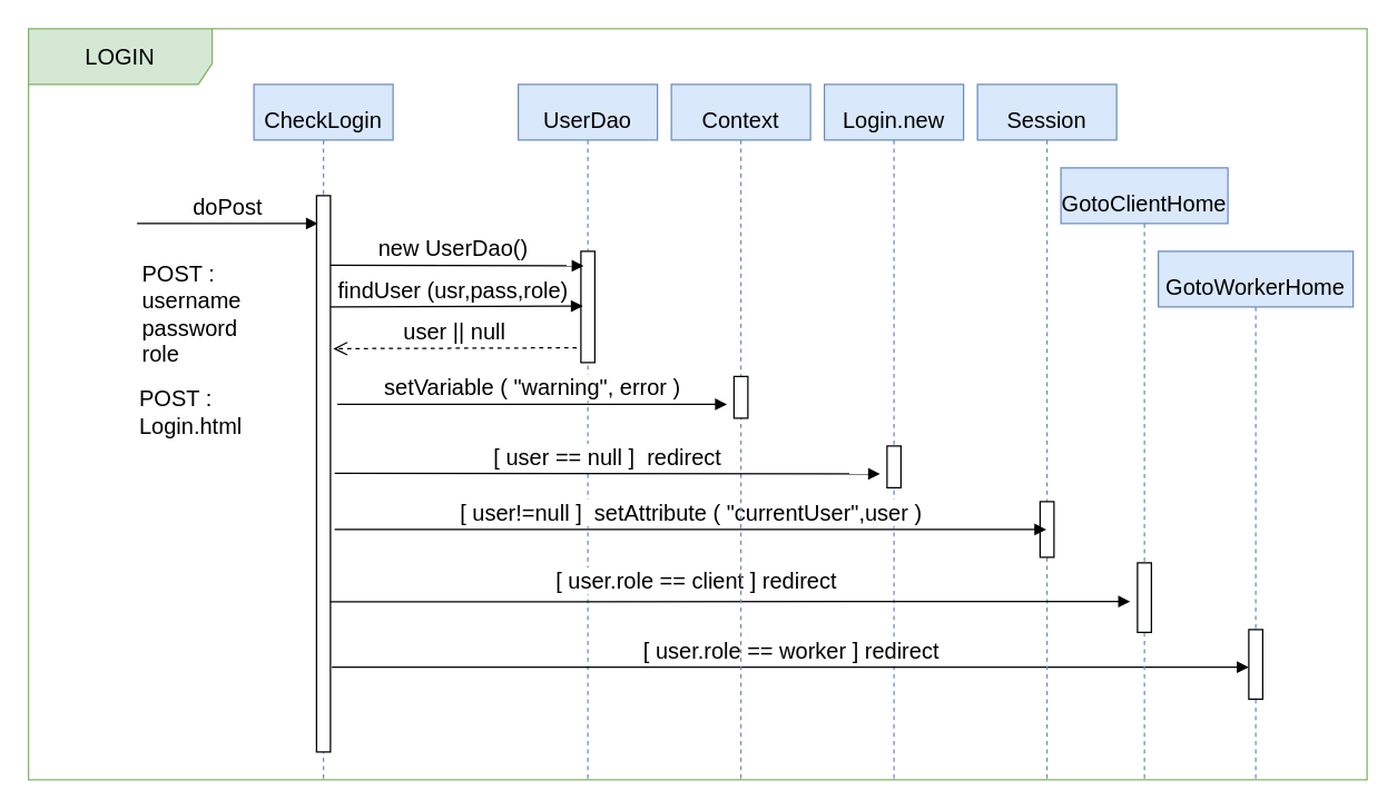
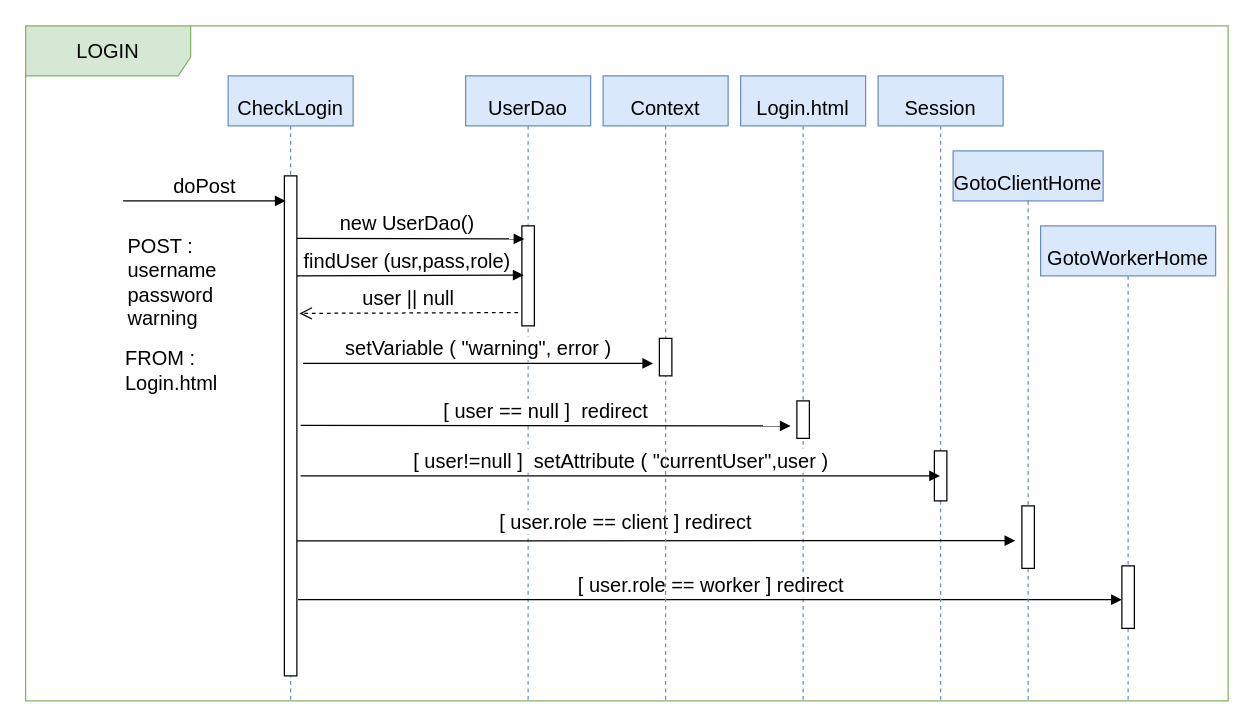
  <mxCell id="0" />
  <mxCell id="1" parent="0" />
  <mxCell id="2" value="LOGIN" style="shape=umlFrame;whiteSpace=wrap;html=1;fontSize=16;width=132;height=40;fillColor=#d5e8d4;strokeColor=#82b366;" parent="1" vertex="1"><mxGeometry x="20" y="20" width="962" height="540" as="geometry" /></mxCell>
  <mxCell id="3" value="&lt;font style=&quot;font-size: 16px;&quot;&gt;CheckLogin&lt;/font&gt;" style="shape=umlLifeline;perimeter=lifelinePerimeter;whiteSpace=wrap;html=1;container=1;collapsible=0;recursiveResize=0;outlineConnect=0;fontSize=33;align=center;fillColor=#dae8fc;strokeColor=#6c8ebf;" parent="1" vertex="1"><mxGeometry x="182" y="60" width="100" height="500" as="geometry" /></mxCell>
  <mxCell id="4" value="&lt;span style=&quot;font-size: 16px;&quot;&gt;UserDao&lt;/span&gt;" style="shape=umlLifeline;perimeter=lifelinePerimeter;whiteSpace=wrap;html=1;container=1;collapsible=0;recursiveResize=0;outlineConnect=0;fontSize=33;align=center;fillColor=#dae8fc;strokeColor=#6c8ebf;" parent="1" vertex="1"><mxGeometry x="372" y="60" width="100" height="500" as="geometry" /></mxCell>
  <mxCell id="5" value="" style="html=1;points=[];perimeter=orthogonalPerimeter;fontSize=16;" parent="4" vertex="1"><mxGeometry x="45" y="120" width="10" height="80" as="geometry" /></mxCell>
  <mxCell id="6" value="findUser (usr,pass,role)" style="html=1;verticalAlign=bottom;endArrow=block;rounded=0;fontSize=16;entryX=0.14;entryY=0.492;entryDx=0;entryDy=0;entryPerimeter=0;" parent="4" target="5" edge="1"><mxGeometry x="-0.029" width="80" relative="1" as="geometry"><mxPoint x="-135" y="160" as="sourcePoint" /><mxPoint x="40" y="160" as="targetPoint" /><mxPoint as="offset" /></mxGeometry></mxCell>
- <mxCell id="7" value="&lt;span style=&quot;font-size: 16px;&quot;&gt;Login.new&lt;/span&gt;" style="shape=umlLifeline;perimeter=lifelinePerimeter;whiteSpace=wrap;html=1;container=1;collapsible=0;recursiveResize=0;outlineConnect=0;fontSize=33;align=center;fillColor=#dae8fc;strokeColor=#6c8ebf;" parent="1" vertex="1"><mxGeometry x="592" y="60" width="100" height="500" as="geometry" /></mxCell>
+ <mxCell id="7" value="&lt;span style=&quot;font-size: 16px;&quot;&gt;Login.html&lt;/span&gt;" style="shape=umlLifeline;perimeter=lifelinePerimeter;whiteSpace=wrap;html=1;container=1;collapsible=0;recursiveResize=0;outlineConnect=0;fontSize=33;align=center;fillColor=#dae8fc;strokeColor=#6c8ebf;" parent="1" vertex="1"><mxGeometry x="592" y="60" width="100" height="500" as="geometry" /></mxCell>
  <mxCell id="8" value="" style="html=1;points=[];perimeter=orthogonalPerimeter;fontSize=16;" parent="7" vertex="1"><mxGeometry x="45" y="260" width="10" height="30" as="geometry" /></mxCell>
  <mxCell id="9" value="[ user.role == worker ] redirect" style="html=1;verticalAlign=bottom;endArrow=block;rounded=0;fontSize=16;" parent="7" edge="1"><mxGeometry width="80" relative="1" as="geometry"><mxPoint x="-354" y="419" as="sourcePoint" /><mxPoint x="305" y="419" as="targetPoint" /></mxGeometry></mxCell>
  <mxCell id="10" value="&lt;span style=&quot;font-size: 16px;&quot;&gt;Session&lt;/span&gt;" style="shape=umlLifeline;perimeter=lifelinePerimeter;whiteSpace=wrap;html=1;container=1;collapsible=0;recursiveResize=0;outlineConnect=0;fontSize=33;align=center;fillColor=#dae8fc;strokeColor=#6c8ebf;" parent="1" vertex="1"><mxGeometry x="702" y="60" width="100" height="500" as="geometry" /></mxCell>
  <mxCell id="11" value="" style="html=1;points=[];perimeter=orthogonalPerimeter;fontSize=16;" parent="10" vertex="1"><mxGeometry x="45" y="300" width="10" height="40" as="geometry" /></mxCell>
  <mxCell id="12" value="&lt;span style=&quot;font-size: 16px;&quot;&gt;GotoClientHome&lt;/span&gt;" style="shape=umlLifeline;perimeter=lifelinePerimeter;whiteSpace=wrap;html=1;container=1;collapsible=0;recursiveResize=0;outlineConnect=0;fontSize=33;align=center;fillColor=#dae8fc;strokeColor=#6c8ebf;" parent="1" vertex="1"><mxGeometry x="762" y="120" width="120" height="440" as="geometry" /></mxCell>
  <mxCell id="13" value="" style="html=1;points=[];perimeter=orthogonalPerimeter;fontSize=16;" parent="12" vertex="1"><mxGeometry x="55" y="284" width="10" height="50" as="geometry" /></mxCell>
  <mxCell id="14" value="&lt;span style=&quot;font-size: 16px;&quot;&gt;GotoWorkerHome&lt;/span&gt;" style="shape=umlLifeline;perimeter=lifelinePerimeter;whiteSpace=wrap;html=1;container=1;collapsible=0;recursiveResize=0;outlineConnect=0;fontSize=33;align=center;fillColor=#dae8fc;strokeColor=#6c8ebf;" parent="1" vertex="1"><mxGeometry x="832" y="180" width="140" height="380" as="geometry" /></mxCell>
  <mxCell id="15" value="" style="html=1;points=[];perimeter=orthogonalPerimeter;fontSize=16;" parent="14" vertex="1"><mxGeometry x="65" y="272" width="10" height="50" as="geometry" /></mxCell>
- <mxCell id="16" value="POST :&lt;br&gt;&lt;div style=&quot;&quot;&gt;&lt;span style=&quot;background-color: initial;&quot;&gt;username&lt;/span&gt;&lt;/div&gt;password&lt;br&gt;role" style="text;html=1;strokeColor=none;fillColor=none;align=left;verticalAlign=middle;whiteSpace=wrap;rounded=0;fontSize=16;" parent="1" vertex="1"><mxGeometry x="100" y="190" width="140" height="70" as="geometry" /></mxCell>
+ <mxCell id="16" value="POST :&lt;br&gt;&lt;div style=&quot;&quot;&gt;&lt;span style=&quot;background-color: initial;&quot;&gt;username&lt;/span&gt;&lt;/div&gt;password&lt;br&gt;warning" style="text;html=1;strokeColor=none;fillColor=none;align=left;verticalAlign=middle;whiteSpace=wrap;rounded=0;fontSize=16;" parent="1" vertex="1"><mxGeometry x="100" y="190" width="140" height="70" as="geometry" /></mxCell>
  <mxCell id="17" value="" style="html=1;points=[];perimeter=orthogonalPerimeter;fontSize=16;" parent="1" vertex="1"><mxGeometry x="227" y="140" width="10" height="400" as="geometry" /></mxCell>
  <mxCell id="18" value="doPost" style="html=1;verticalAlign=bottom;endArrow=block;rounded=0;fontSize=16;" parent="1" edge="1"><mxGeometry width="80" relative="1" as="geometry"><mxPoint x="98" y="160" as="sourcePoint" /><mxPoint x="228" y="160" as="targetPoint" /></mxGeometry></mxCell>
  <mxCell id="19" value="user || null" style="html=1;verticalAlign=bottom;endArrow=open;dashed=1;endSize=8;rounded=0;fontSize=16;" parent="1" edge="1"><mxGeometry relative="1" as="geometry"><mxPoint x="414" y="249.38" as="sourcePoint" /><mxPoint x="239" y="250" as="targetPoint" /></mxGeometry></mxCell>
  <mxCell id="20" value="[ user!=null ]&amp;nbsp; setAttribute ( &quot;currentUser&quot;,user )" style="html=1;verticalAlign=bottom;endArrow=block;rounded=0;fontSize=16;" parent="1" target="10" edge="1"><mxGeometry width="80" relative="1" as="geometry"><mxPoint x="240" y="380" as="sourcePoint" /><mxPoint x="551.5" y="380" as="targetPoint" /></mxGeometry></mxCell>
  <mxCell id="21" value="[ user.role == client ] redirect&amp;nbsp;" style="html=1;verticalAlign=bottom;endArrow=block;rounded=0;fontSize=16;startArrow=none;" parent="1" edge="1"><mxGeometry y="259" width="80" relative="1" as="geometry"><mxPoint x="761.25" y="429" as="sourcePoint" /><mxPoint x="761.25" y="429" as="targetPoint" /><mxPoint x="-259" as="offset" /></mxGeometry></mxCell>
- <mxCell id="22" value="POST :&lt;br&gt;Login.html" style="text;html=1;strokeColor=none;fillColor=none;align=left;verticalAlign=middle;whiteSpace=wrap;rounded=0;fontSize=16;" parent="1" vertex="1"><mxGeometry x="98" y="271" width="102" height="50" as="geometry" /></mxCell>
+ <mxCell id="22" value="FROM :&lt;br&gt;Login.html" style="text;html=1;strokeColor=none;fillColor=none;align=left;verticalAlign=middle;whiteSpace=wrap;rounded=0;fontSize=16;" parent="1" vertex="1"><mxGeometry x="98" y="271" width="102" height="50" as="geometry" /></mxCell>
  <mxCell id="23" value="" style="html=1;verticalAlign=bottom;endArrow=block;rounded=0;fontSize=16;entryX=0.823;entryY=0.733;entryDx=0;entryDy=0;entryPerimeter=0;" parent="1" edge="1"><mxGeometry width="80" relative="1" as="geometry"><mxPoint x="237" y="432" as="sourcePoint" /><mxPoint x="811.726" y="431.8" as="targetPoint" /></mxGeometry></mxCell>
  <mxCell id="24" value="new UserDao()" style="html=1;verticalAlign=bottom;endArrow=block;rounded=0;fontSize=16;entryX=0.2;entryY=0.45;entryDx=0;entryDy=0;entryPerimeter=0;" parent="1" edge="1"><mxGeometry x="-0.029" width="80" relative="1" as="geometry"><mxPoint x="237" y="190" as="sourcePoint" /><mxPoint x="419" y="190.5" as="targetPoint" /><mxPoint as="offset" /></mxGeometry></mxCell>
  <mxCell id="25" value="&lt;span style=&quot;font-size: 16px;&quot;&gt;Context&lt;/span&gt;" style="shape=umlLifeline;perimeter=lifelinePerimeter;whiteSpace=wrap;html=1;container=1;collapsible=0;recursiveResize=0;outlineConnect=0;fontSize=33;align=center;fillColor=#dae8fc;strokeColor=#6c8ebf;" vertex="1" parent="1"><mxGeometry x="482" y="60" width="100" height="500" as="geometry" /></mxCell>
  <mxCell id="26" value="" style="html=1;points=[];perimeter=orthogonalPerimeter;fontSize=16;" vertex="1" parent="25"><mxGeometry x="45" y="210" width="10" height="30" as="geometry" /></mxCell>
  <mxCell id="27" value="[ user == null ]&amp;nbsp; redirect" style="html=1;verticalAlign=bottom;endArrow=block;rounded=0;fontSize=16;" parent="25" edge="1"><mxGeometry width="80" relative="1" as="geometry"><mxPoint x="-242" y="279.5" as="sourcePoint" /><mxPoint x="150" y="280" as="targetPoint" /></mxGeometry></mxCell>
  <mxCell id="28" value="setVariable ( &quot;warning&quot;, error )" style="html=1;verticalAlign=bottom;endArrow=block;rounded=0;fontSize=16;" edge="1" parent="25"><mxGeometry width="80" relative="1" as="geometry"><mxPoint x="-240" y="230" as="sourcePoint" /><mxPoint x="40" y="230" as="targetPoint" /></mxGeometry></mxCell>
